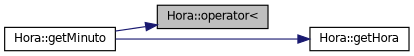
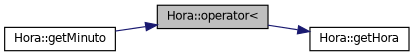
  digraph {
    rankdir=LR
    node [color=black fillcolor=white fontname=Helvetica fontsize=10 shape=record style=filled]
    edge [color=midnightblue fontname=Helvetica fontsize=10 labelfontname=Helvetica labelfontsize=10 style=solid]
    n1 [fillcolor=grey75 fontcolor=black height=0.2 label="Hora::operator\<" width=0.4]
    n2 [height=0.2 label="Hora::getHora" width=0.4]
    n3 [height=0.2 label="Hora::getMinuto" width=0.4]
-   n3 -> n2
+   n1 -> n2
    n3 -> n1
  }
